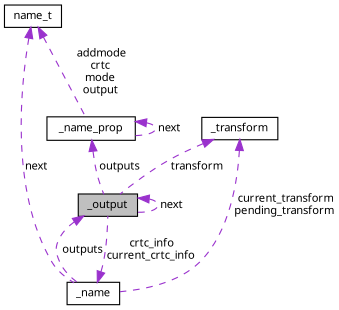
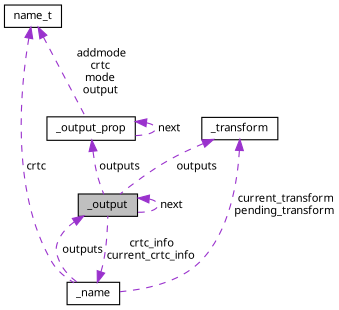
  digraph {
    fontname="Noto Sans"
    node [color=black fillcolor=white fontname="Noto Sans" fontsize=10 shape=record style=filled]
    edge [color=darkorchid3 dir=back fontname="Noto Sans" fontsize=10 labelfontname=Helvetica labelfontsize=10 style=dashed]
    n1 [fillcolor=grey75 fontcolor=black height=0.2 label=_output width=0.4]
    n2 [height=0.2 label=_name width=0.4]
    n3 [height=0.2 label=name_t width=0.4]
-   n4 [height=0.2 label=_name_prop width=0.4]
+   n4 [height=0.2 label=_output_prop width=0.4]
    n5 [height=0.2 label=_transform width=0.4]
    n1 -> n1 [label=" next"]
    n1 -> n2 [label=" outputs"]
    n2 -> n1 [label=" crtc_info\ncurrent_crtc_info"]
-   n3 -> n2 [label=" next"]
+   n3 -> n2 [label=" crtc"]
    n3 -> n4 [label=" addmode\ncrtc\nmode\noutput"]
    n4 -> n1 [label=" outputs"]
    n4 -> n4 [label=" next"]
-   n5 -> n1 [label=" transform"]
+   n5 -> n1 [label=" outputs"]
    n5 -> n2 [label=" current_transform\npending_transform"]
  }
